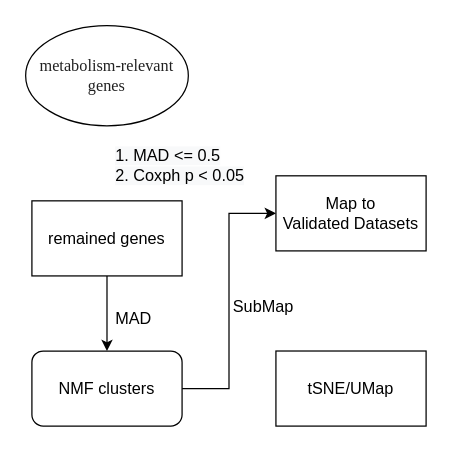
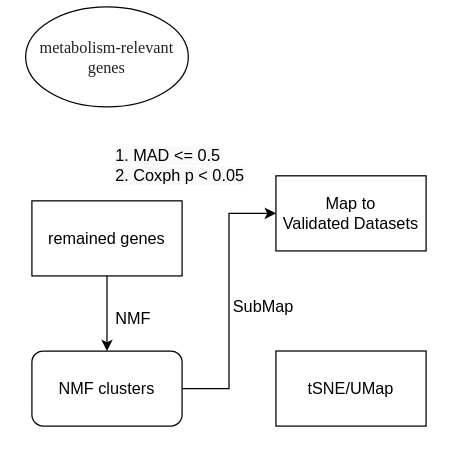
  <mxCell id="0" />
  <mxCell id="1" parent="0" />
- <mxCell id="2" value="&lt;span style=&quot;color: rgb(33 , 33 , 33) ; font-family: &amp;#34;cambria&amp;#34; , &amp;#34;cambria math&amp;#34; , &amp;#34;stixgeneral&amp;#34; , &amp;#34;times new roman&amp;#34; , &amp;#34;times&amp;#34; , serif ; font-size: 13px ; background-color: rgb(255 , 255 , 255)&quot;&gt;metabolism‐relevant genes&lt;/span&gt;" style="ellipse;whiteSpace=wrap;html=1;" vertex="1" parent="1"><mxGeometry x="20" y="20" width="130" height="80" as="geometry" /></mxCell>
+ <mxCell id="2" value="&lt;span style=&quot;color: rgb(33 , 33 , 33) ; font-family: &amp;#34;cambria&amp;#34; , &amp;#34;cambria math&amp;#34; , &amp;#34;stixgeneral&amp;#34; , &amp;#34;times new roman&amp;#34; , &amp;#34;times&amp;#34; , serif ; font-size: 13px ; background-color: rgb(255 , 255 , 255)&quot;&gt;metabolism‐relevant genes&lt;/span&gt;" style="ellipse;whiteSpace=wrap;html=1;" vertex="1" parent="1"><mxGeometry x="20" y="5" width="130" height="80" as="geometry" /></mxCell>
  <mxCell id="3" value="" style="edgeStyle=orthogonalEdgeStyle;rounded=0;orthogonalLoop=1;jettySize=auto;html=1;fontSize=13;" edge="1" parent="1" source="4" target="6"><mxGeometry relative="1" as="geometry" /></mxCell>
  <mxCell id="4" value="remained genes" style="whiteSpace=wrap;html=1;fontSize=13;rounded=0;" vertex="1" parent="1"><mxGeometry x="25" y="160" width="120" height="60" as="geometry" /></mxCell>
  <mxCell id="5" style="edgeStyle=orthogonalEdgeStyle;rounded=0;orthogonalLoop=1;jettySize=auto;html=1;entryX=0;entryY=0.5;entryDx=0;entryDy=0;fontSize=13;" edge="1" parent="1" source="6" target="9"><mxGeometry relative="1" as="geometry" /></mxCell>
  <mxCell id="6" value="NMF clusters" style="whiteSpace=wrap;html=1;fontSize=13;rounded=1;" vertex="1" parent="1"><mxGeometry x="25" y="280" width="120" height="60" as="geometry" /></mxCell>
  <mxCell id="7" value="&lt;span style=&quot;color: rgb(0, 0, 0); font-family: helvetica; font-size: 13px; font-style: normal; font-weight: 400; letter-spacing: normal; text-align: center; text-indent: 0px; text-transform: none; word-spacing: 0px; background-color: rgb(248, 249, 250); display: inline; float: none;&quot;&gt;1. MAD &amp;lt;= 0.5&lt;/span&gt;&lt;br style=&quot;color: rgb(0, 0, 0); font-family: helvetica; font-size: 13px; font-style: normal; font-weight: 400; letter-spacing: normal; text-align: center; text-indent: 0px; text-transform: none; word-spacing: 0px; background-color: rgb(248, 249, 250);&quot;&gt;&lt;span style=&quot;color: rgb(0, 0, 0); font-family: helvetica; font-size: 13px; font-style: normal; font-weight: 400; letter-spacing: normal; text-align: center; text-indent: 0px; text-transform: none; word-spacing: 0px; background-color: rgb(248, 249, 250); display: inline; float: none;&quot;&gt;2. Coxph p &amp;lt; 0.05&lt;/span&gt;" style="text;whiteSpace=wrap;html=1;fontSize=13;" vertex="1" parent="1"><mxGeometry x="90" y="110" width="130" height="50" as="geometry" /></mxCell>
- <mxCell id="8" value="&lt;div style=&quot;text-align: center&quot;&gt;&lt;span&gt;&lt;font face=&quot;helvetica&quot;&gt;MAD&lt;/font&gt;&lt;/span&gt;&lt;/div&gt;" style="text;whiteSpace=wrap;html=1;fontSize=13;" vertex="1" parent="1"><mxGeometry x="90" y="240" width="130" height="50" as="geometry" /></mxCell>
+ <mxCell id="8" value="&lt;div style=&quot;text-align: center&quot;&gt;&lt;span&gt;&lt;font face=&quot;helvetica&quot;&gt;NMF&lt;/font&gt;&lt;/span&gt;&lt;/div&gt;" style="text;whiteSpace=wrap;html=1;fontSize=13;" vertex="1" parent="1"><mxGeometry x="90" y="240" width="130" height="50" as="geometry" /></mxCell>
  <mxCell id="9" value="Map to&lt;br&gt;Validated Datasets" style="rounded=0;whiteSpace=wrap;html=1;fontSize=13;" vertex="1" parent="1"><mxGeometry x="220" y="140" width="120" height="60" as="geometry" /></mxCell>
  <mxCell id="10" value="&lt;div style=&quot;text-align: center&quot;&gt;&lt;span&gt;&lt;font face=&quot;helvetica&quot;&gt;SubMap&lt;/font&gt;&lt;/span&gt;&lt;/div&gt;" style="text;whiteSpace=wrap;html=1;fontSize=13;" vertex="1" parent="1"><mxGeometry x="184" y="230" width="56" height="30" as="geometry" /></mxCell>
  <mxCell id="11" value="tSNE/UMap" style="rounded=0;whiteSpace=wrap;html=1;fontSize=13;" vertex="1" parent="1"><mxGeometry x="220" y="280" width="120" height="60" as="geometry" /></mxCell>
